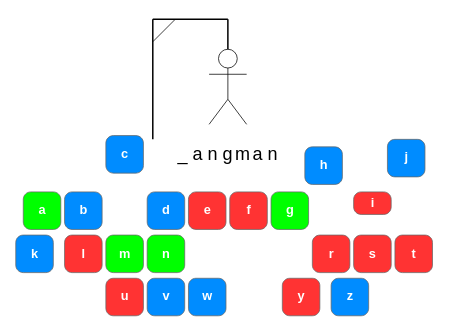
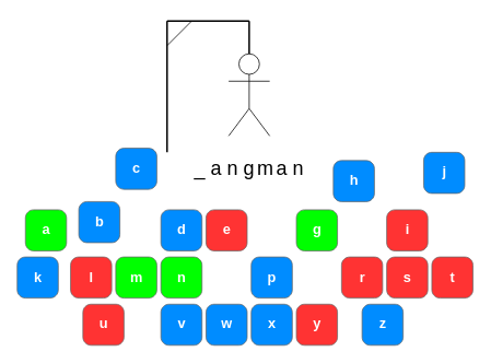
  <mxCell id="0" />
  <mxCell id="1" parent="0" />
  <mxCell id="2" value="" style="shape=umlActor;verticalLabelPosition=bottom;labelBackgroundColor=#ffffff;verticalAlign=top;html=1;outlineConnect=0;" vertex="1" parent="1"><mxGeometry x="278" y="65" width="50" height="100" as="geometry" /></mxCell>
  <mxCell id="3" value="&lt;font style=&quot;font-size: 24px&quot;&gt;_&lt;/font&gt;" style="text;html=1;strokeColor=none;fillColor=none;align=center;verticalAlign=middle;whiteSpace=wrap;rounded=0;" vertex="1" parent="1"><mxGeometry x="223" y="185" width="40" height="40" as="geometry" /></mxCell>
  <mxCell id="4" value="&lt;font style=&quot;font-size: 24px&quot;&gt;a&lt;/font&gt;" style="text;html=1;strokeColor=none;fillColor=none;align=center;verticalAlign=middle;whiteSpace=wrap;rounded=0;" vertex="1" parent="1"><mxGeometry x="243" y="185" width="40" height="40" as="geometry" /></mxCell>
  <mxCell id="5" value="&lt;font style=&quot;font-size: 24px&quot;&gt;n&lt;/font&gt;" style="text;html=1;strokeColor=none;fillColor=none;align=center;verticalAlign=middle;whiteSpace=wrap;rounded=0;" vertex="1" parent="1"><mxGeometry x="263" y="185" width="40" height="40" as="geometry" /></mxCell>
  <mxCell id="6" value="&lt;font style=&quot;font-size: 24px&quot;&gt;g&lt;/font&gt;" style="text;html=1;strokeColor=none;fillColor=none;align=center;verticalAlign=middle;whiteSpace=wrap;rounded=0;" vertex="1" parent="1"><mxGeometry x="283" y="185" width="40" height="40" as="geometry" /></mxCell>
  <mxCell id="7" value="&lt;font style=&quot;font-size: 24px&quot;&gt;m&lt;/font&gt;" style="text;html=1;strokeColor=none;fillColor=none;align=center;verticalAlign=middle;whiteSpace=wrap;rounded=0;" vertex="1" parent="1"><mxGeometry x="303" y="185" width="40" height="40" as="geometry" /></mxCell>
- <mxCell id="8" value="b" style="strokeWidth=1;shadow=0;dashed=0;align=center;html=1;shape=mxgraph.mockup.buttons.button;strokeColor=#666666;fontColor=#ffffff;mainText=;buttonStyle=round;fontSize=17;fontStyle=1;fillColor=#008cff;whiteSpace=wrap;" vertex="1" parent="1"><mxGeometry x="85.5" y="255" width="50" height="50" as="geometry" /></mxCell>
+ <mxCell id="8" value="b" style="strokeWidth=1;shadow=0;dashed=0;align=center;html=1;shape=mxgraph.mockup.buttons.button;strokeColor=#666666;fontColor=#ffffff;mainText=;buttonStyle=round;fontSize=17;fontStyle=1;fillColor=#008cff;whiteSpace=wrap;" vertex="1" parent="1"><mxGeometry x="95.5" y="245" width="50" height="50" as="geometry" /></mxCell>
  <mxCell id="9" value="c" style="strokeWidth=1;shadow=0;dashed=0;align=center;html=1;shape=mxgraph.mockup.buttons.button;strokeColor=#666666;fontColor=#ffffff;mainText=;buttonStyle=round;fontSize=17;fontStyle=1;fillColor=#008cff;whiteSpace=wrap;" vertex="1" parent="1"><mxGeometry x="140.5" y="180" width="50" height="50" as="geometry" /></mxCell>
  <mxCell id="10" value="d" style="strokeWidth=1;shadow=0;dashed=0;align=center;html=1;shape=mxgraph.mockup.buttons.button;strokeColor=#666666;fontColor=#ffffff;mainText=;buttonStyle=round;fontSize=17;fontStyle=1;fillColor=#008cff;whiteSpace=wrap;" vertex="1" parent="1"><mxGeometry x="195.5" y="255" width="50" height="50" as="geometry" /></mxCell>
- <mxCell id="11" value="f" style="strokeWidth=1;shadow=0;dashed=0;align=center;html=1;shape=mxgraph.mockup.buttons.button;strokeColor=#666666;fontColor=#ffffff;mainText=;buttonStyle=round;fontSize=17;fontStyle=1;fillColor=#FF3333;whiteSpace=wrap;" vertex="1" parent="1"><mxGeometry x="305.5" y="255" width="50" height="50" as="geometry" /></mxCell>
  <mxCell id="12" value="e" style="strokeWidth=1;shadow=0;dashed=0;align=center;html=1;shape=mxgraph.mockup.buttons.button;strokeColor=#666666;fontColor=#ffffff;mainText=;buttonStyle=round;fontSize=17;fontStyle=1;fillColor=#FF3333;whiteSpace=wrap;" vertex="1" parent="1"><mxGeometry x="250.5" y="255" width="50" height="50" as="geometry" /></mxCell>
  <mxCell id="13" value="h" style="strokeWidth=1;shadow=0;dashed=0;align=center;html=1;shape=mxgraph.mockup.buttons.button;strokeColor=#666666;fontColor=#ffffff;mainText=;buttonStyle=round;fontSize=17;fontStyle=1;fillColor=#008cff;whiteSpace=wrap;" vertex="1" parent="1"><mxGeometry x="405.5" y="195" width="50" height="50" as="geometry" /></mxCell>
  <mxCell id="14" value="g" style="strokeWidth=1;shadow=0;dashed=0;align=center;html=1;shape=mxgraph.mockup.buttons.button;strokeColor=#666666;fontColor=#ffffff;mainText=;buttonStyle=round;fontSize=17;fontStyle=1;fillColor=#00FF00;whiteSpace=wrap;" vertex="1" parent="1"><mxGeometry x="360.5" y="255" width="50" height="50" as="geometry" /></mxCell>
- <mxCell id="15" value="i" style="strokeWidth=1;shadow=0;dashed=0;align=center;html=1;shape=mxgraph.mockup.buttons.button;strokeColor=#666666;fontColor=#ffffff;mainText=;buttonStyle=round;fontSize=17;fontStyle=1;fillColor=#FF3333;whiteSpace=wrap;" vertex="1" parent="1"><mxGeometry x="470.5" y="255" width="50" height="30" as="geometry" /></mxCell>
+ <mxCell id="15" value="i" style="strokeWidth=1;shadow=0;dashed=0;align=center;html=1;shape=mxgraph.mockup.buttons.button;strokeColor=#666666;fontColor=#ffffff;mainText=;buttonStyle=round;fontSize=17;fontStyle=1;fillColor=#FF3333;whiteSpace=wrap;" vertex="1" parent="1"><mxGeometry x="470.5" y="255" width="50" height="50" as="geometry" /></mxCell>
  <mxCell id="16" value="a" style="strokeWidth=1;shadow=0;dashed=0;align=center;html=1;shape=mxgraph.mockup.buttons.button;strokeColor=#666666;fontColor=#ffffff;mainText=;buttonStyle=round;fontSize=17;fontStyle=1;fillColor=#00FF00;whiteSpace=wrap;" vertex="1" parent="1"><mxGeometry x="30.5" y="255" width="50" height="50" as="geometry" /></mxCell>
  <mxCell id="17" value="j" style="strokeWidth=1;shadow=0;dashed=0;align=center;html=1;shape=mxgraph.mockup.buttons.button;strokeColor=#666666;fontColor=#ffffff;mainText=;buttonStyle=round;fontSize=17;fontStyle=1;fillColor=#008cff;whiteSpace=wrap;" vertex="1" parent="1"><mxGeometry x="515.5" y="185" width="50" height="50" as="geometry" /></mxCell>
  <mxCell id="18" value="k" style="strokeWidth=1;shadow=0;dashed=0;align=center;html=1;shape=mxgraph.mockup.buttons.button;strokeColor=#666666;fontColor=#ffffff;mainText=;buttonStyle=round;fontSize=17;fontStyle=1;fillColor=#008cff;whiteSpace=wrap;" vertex="1" parent="1"><mxGeometry x="20.5" y="312.5" width="50" height="50" as="geometry" /></mxCell>
  <mxCell id="19" value="l" style="strokeWidth=1;shadow=0;dashed=0;align=center;html=1;shape=mxgraph.mockup.buttons.button;strokeColor=#666666;fontColor=#ffffff;mainText=;buttonStyle=round;fontSize=17;fontStyle=1;fillColor=#FF3333;whiteSpace=wrap;" vertex="1" parent="1"><mxGeometry x="85.5" y="312.5" width="50" height="50" as="geometry" /></mxCell>
  <mxCell id="20" value="m" style="strokeWidth=1;shadow=0;dashed=0;align=center;html=1;shape=mxgraph.mockup.buttons.button;strokeColor=#666666;fontColor=#ffffff;mainText=;buttonStyle=round;fontSize=17;fontStyle=1;fillColor=#00FF00;whiteSpace=wrap;" vertex="1" parent="1"><mxGeometry x="140.5" y="312.5" width="50" height="50" as="geometry" /></mxCell>
  <mxCell id="21" value="n" style="strokeWidth=1;shadow=0;dashed=0;align=center;html=1;shape=mxgraph.mockup.buttons.button;strokeColor=#666666;fontColor=#ffffff;mainText=;buttonStyle=round;fontSize=17;fontStyle=1;fillColor=#00FF00;whiteSpace=wrap;" vertex="1" parent="1"><mxGeometry x="195.5" y="312.5" width="50" height="50" as="geometry" /></mxCell>
+ <mxCell id="22" value="p" style="strokeWidth=1;shadow=0;dashed=0;align=center;html=1;shape=mxgraph.mockup.buttons.button;strokeColor=#666666;fontColor=#ffffff;mainText=;buttonStyle=round;fontSize=17;fontStyle=1;fillColor=#008cff;whiteSpace=wrap;" vertex="1" parent="1"><mxGeometry x="305.5" y="312.5" width="50" height="50" as="geometry" /></mxCell>
  <mxCell id="23" value="r" style="strokeWidth=1;shadow=0;dashed=0;align=center;html=1;shape=mxgraph.mockup.buttons.button;strokeColor=#666666;fontColor=#ffffff;mainText=;buttonStyle=round;fontSize=17;fontStyle=1;fillColor=#FF3333;whiteSpace=wrap;" vertex="1" parent="1"><mxGeometry x="415.5" y="312.5" width="50" height="50" as="geometry" /></mxCell>
  <mxCell id="24" value="s" style="strokeWidth=1;shadow=0;dashed=0;align=center;html=1;shape=mxgraph.mockup.buttons.button;strokeColor=#666666;fontColor=#ffffff;mainText=;buttonStyle=round;fontSize=17;fontStyle=1;fillColor=#FF3333;whiteSpace=wrap;" vertex="1" parent="1"><mxGeometry x="470.5" y="312.5" width="50" height="50" as="geometry" /></mxCell>
  <mxCell id="25" value="t" style="strokeWidth=1;shadow=0;dashed=0;align=center;html=1;shape=mxgraph.mockup.buttons.button;strokeColor=#666666;fontColor=#ffffff;mainText=;buttonStyle=round;fontSize=17;fontStyle=1;fillColor=#FF3333;whiteSpace=wrap;" vertex="1" parent="1"><mxGeometry x="525.5" y="312.5" width="50" height="50" as="geometry" /></mxCell>
- <mxCell id="26" value="u" style="strokeWidth=1;shadow=0;dashed=0;align=center;html=1;shape=mxgraph.mockup.buttons.button;strokeColor=#666666;fontColor=#ffffff;mainText=;buttonStyle=round;fontSize=17;fontStyle=1;fillColor=#FF3333;whiteSpace=wrap;" vertex="1" parent="1"><mxGeometry x="140.5" y="370" width="50" height="50" as="geometry" /></mxCell>
+ <mxCell id="26" value="u" style="strokeWidth=1;shadow=0;dashed=0;align=center;html=1;shape=mxgraph.mockup.buttons.button;strokeColor=#666666;fontColor=#ffffff;mainText=;buttonStyle=round;fontSize=17;fontStyle=1;fillColor=#FF3333;whiteSpace=wrap;" vertex="1" parent="1"><mxGeometry x="100.5" y="370" width="50" height="50" as="geometry" /></mxCell>
  <mxCell id="27" value="w" style="strokeWidth=1;shadow=0;dashed=0;align=center;html=1;shape=mxgraph.mockup.buttons.button;strokeColor=#666666;fontColor=#ffffff;mainText=;buttonStyle=round;fontSize=17;fontStyle=1;fillColor=#008cff;whiteSpace=wrap;" vertex="1" parent="1"><mxGeometry x="250.5" y="370" width="50" height="50" as="geometry" /></mxCell>
  <mxCell id="28" value="v" style="strokeWidth=1;shadow=0;dashed=0;align=center;html=1;shape=mxgraph.mockup.buttons.button;strokeColor=#666666;fontColor=#ffffff;mainText=;buttonStyle=round;fontSize=17;fontStyle=1;fillColor=#008cff;whiteSpace=wrap;" vertex="1" parent="1"><mxGeometry x="195.5" y="370" width="50" height="50" as="geometry" /></mxCell>
- <mxCell id="29" value="y" style="strokeWidth=1;shadow=0;dashed=0;align=center;html=1;shape=mxgraph.mockup.buttons.button;strokeColor=#666666;fontColor=#ffffff;mainText=;buttonStyle=round;fontSize=17;fontStyle=1;fillColor=#FF3333;whiteSpace=wrap;" vertex="1" parent="1"><mxGeometry x="375.5" y="370" width="50" height="50" as="geometry" /></mxCell>
+ <mxCell id="29" value="y" style="strokeWidth=1;shadow=0;dashed=0;align=center;html=1;shape=mxgraph.mockup.buttons.button;strokeColor=#666666;fontColor=#ffffff;mainText=;buttonStyle=round;fontSize=17;fontStyle=1;fillColor=#FF3333;whiteSpace=wrap;" vertex="1" parent="1"><mxGeometry x="360.5" y="370" width="50" height="50" as="geometry" /></mxCell>
+ <mxCell id="30" value="x" style="strokeWidth=1;shadow=0;dashed=0;align=center;html=1;shape=mxgraph.mockup.buttons.button;strokeColor=#666666;fontColor=#ffffff;mainText=;buttonStyle=round;fontSize=17;fontStyle=1;fillColor=#008cff;whiteSpace=wrap;" vertex="1" parent="1"><mxGeometry x="305.5" y="370" width="50" height="50" as="geometry" /></mxCell>
  <mxCell id="31" value="z" style="strokeWidth=1;shadow=0;dashed=0;align=center;html=1;shape=mxgraph.mockup.buttons.button;strokeColor=#666666;fontColor=#ffffff;mainText=;buttonStyle=round;fontSize=17;fontStyle=1;fillColor=#008cff;whiteSpace=wrap;" vertex="1" parent="1"><mxGeometry x="440.5" y="370" width="50" height="50" as="geometry" /></mxCell>
  <mxCell id="32" value="" style="line;strokeWidth=2;direction=south;html=1;" vertex="1" parent="1"><mxGeometry x="198" y="25" width="10" height="160" as="geometry" /></mxCell>
  <mxCell id="33" value="" style="line;strokeWidth=2;html=1;" vertex="1" parent="1"><mxGeometry x="203" y="20" width="100" height="10" as="geometry" /></mxCell>
  <mxCell id="34" value="" style="line;strokeWidth=2;direction=south;html=1;" vertex="1" parent="1"><mxGeometry x="298" y="25" width="10" height="40" as="geometry" /></mxCell>
  <mxCell id="35" value="" style="endArrow=none;html=1;" edge="1" parent="1"><mxGeometry width="50" height="50" relative="1" as="geometry"><mxPoint x="203" y="55" as="sourcePoint" /><mxPoint x="233" y="25" as="targetPoint" /></mxGeometry></mxCell>
  <mxCell id="36" value="&lt;font style=&quot;font-size: 24px&quot;&gt;a&lt;/font&gt;" style="text;html=1;strokeColor=none;fillColor=none;align=center;verticalAlign=middle;whiteSpace=wrap;rounded=0;" vertex="1" parent="1"><mxGeometry x="323" y="185" width="40" height="40" as="geometry" /></mxCell>
  <mxCell id="37" value="&lt;font style=&quot;font-size: 24px&quot;&gt;n&lt;/font&gt;" style="text;html=1;strokeColor=none;fillColor=none;align=center;verticalAlign=middle;whiteSpace=wrap;rounded=0;" vertex="1" parent="1"><mxGeometry x="343" y="185" width="40" height="40" as="geometry" /></mxCell>
